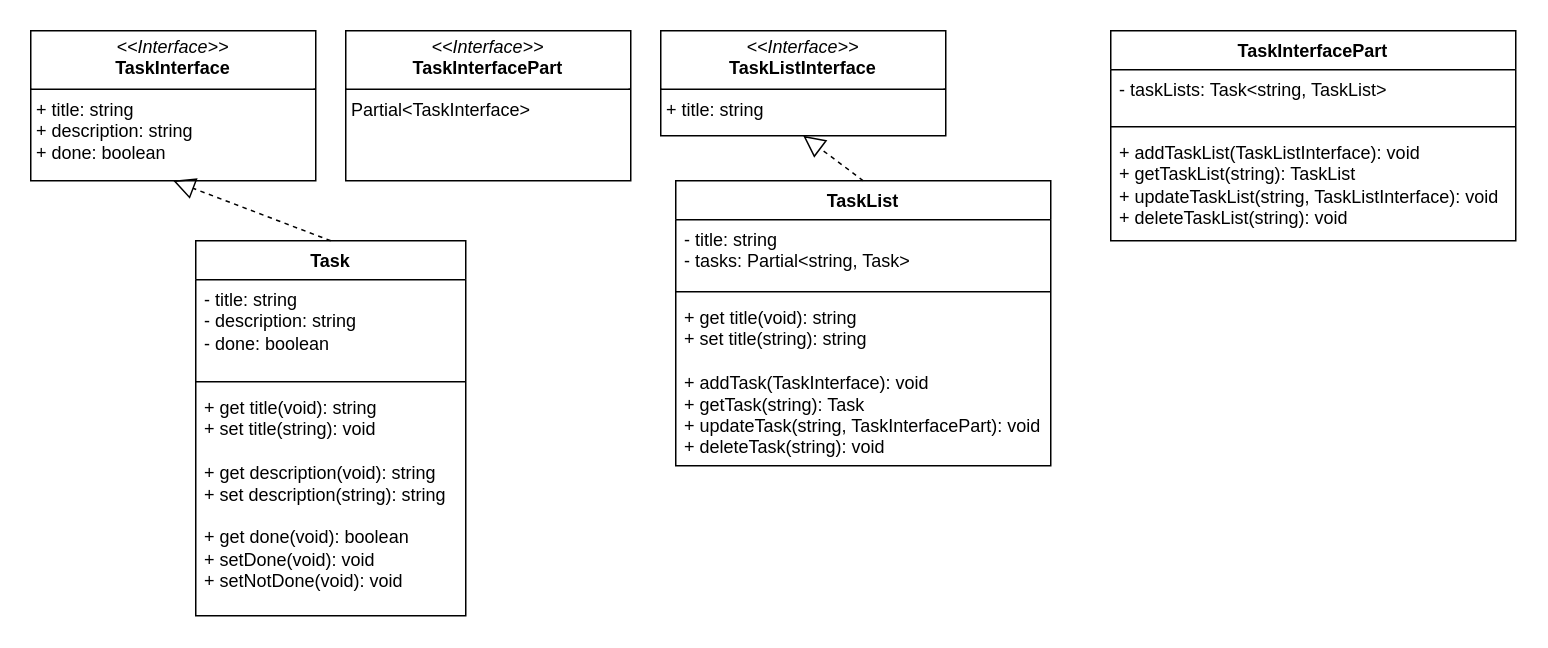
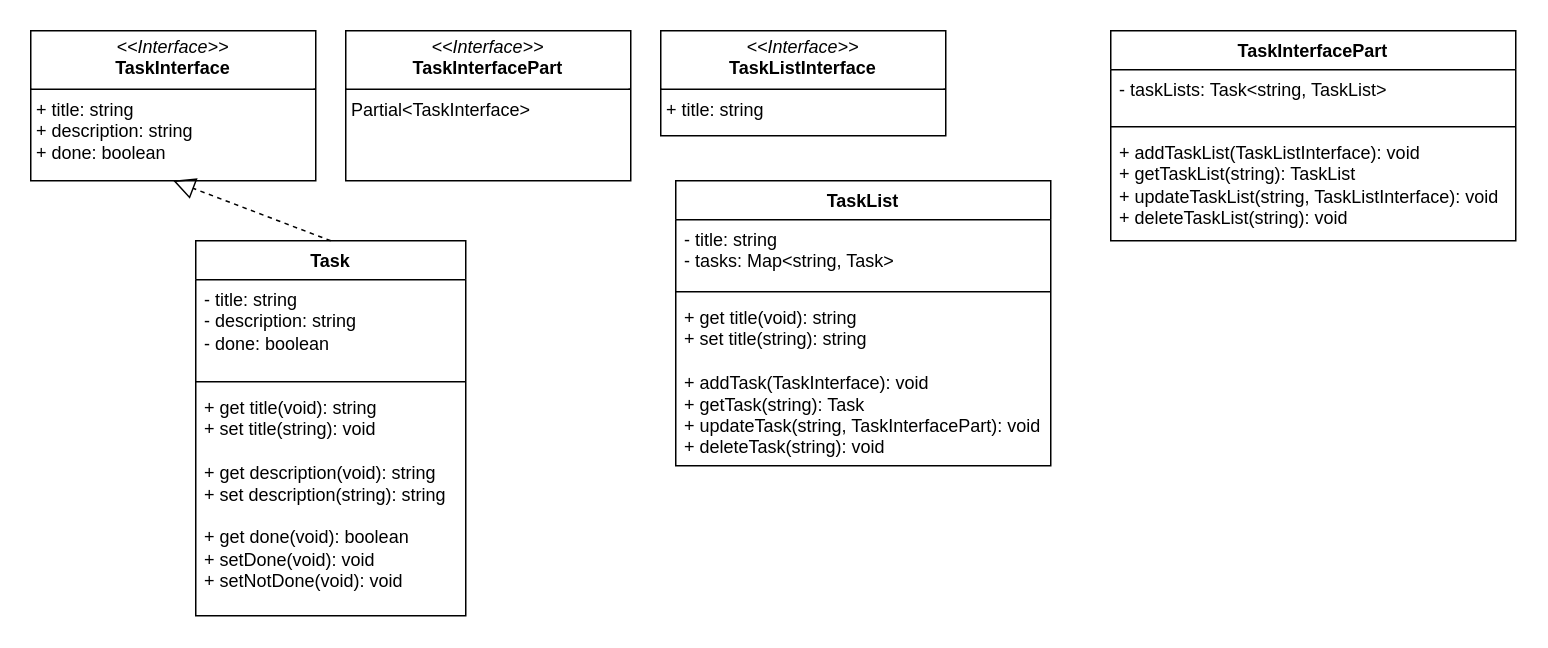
  <mxCell id="0" />
  <mxCell id="1" parent="0" />
  <mxCell id="2" value="&lt;p style=&quot;margin:0px;margin-top:4px;text-align:center;&quot;&gt;&lt;i&gt;&amp;lt;&amp;lt;Interface&amp;gt;&amp;gt;&lt;/i&gt;&lt;br&gt;&lt;b&gt;TaskInterface&lt;/b&gt;&lt;/p&gt;&lt;hr size=&quot;1&quot; style=&quot;border-style:solid;&quot;&gt;&lt;p style=&quot;margin:0px;margin-left:4px;&quot;&gt;+ title: string&lt;br&gt;+ description: string&lt;/p&gt;&lt;p style=&quot;margin:0px;margin-left:4px;&quot;&gt;+ done: boolean&lt;/p&gt;" style="verticalAlign=top;align=left;overflow=fill;html=1;whiteSpace=wrap;" vertex="1" parent="1"><mxGeometry x="20" y="20" width="190" height="100" as="geometry" /></mxCell>
  <mxCell id="3" value="Task" style="swimlane;fontStyle=1;align=center;verticalAlign=top;childLayout=stackLayout;horizontal=1;startSize=26;horizontalStack=0;resizeParent=1;resizeParentMax=0;resizeLast=0;collapsible=1;marginBottom=0;whiteSpace=wrap;html=1;" vertex="1" parent="1"><mxGeometry x="130" y="160" width="180" height="250" as="geometry" /></mxCell>
  <mxCell id="4" value="- title: string&lt;div&gt;- description: string&lt;/div&gt;&lt;div&gt;- done: boolean&lt;/div&gt;" style="text;strokeColor=none;fillColor=none;align=left;verticalAlign=top;spacingLeft=4;spacingRight=4;overflow=hidden;rotatable=0;points=[[0,0.5],[1,0.5]];portConstraint=eastwest;whiteSpace=wrap;html=1;" vertex="1" parent="3"><mxGeometry y="26" width="180" height="64" as="geometry" /></mxCell>
  <mxCell id="5" value="" style="line;strokeWidth=1;fillColor=none;align=left;verticalAlign=middle;spacingTop=-1;spacingLeft=3;spacingRight=3;rotatable=0;labelPosition=right;points=[];portConstraint=eastwest;strokeColor=inherit;" vertex="1" parent="3"><mxGeometry y="90" width="180" height="8" as="geometry" /></mxCell>
  <mxCell id="6" value="+ get title(void): string&lt;div&gt;+ set title(string): void&lt;/div&gt;&lt;div&gt;&lt;br&gt;&lt;/div&gt;&lt;div&gt;+ get description(void): string&lt;/div&gt;&lt;div&gt;+ set description(string): string&lt;/div&gt;&lt;div&gt;&lt;br&gt;&lt;/div&gt;&lt;div&gt;+ get done(void): boolean&lt;/div&gt;&lt;div&gt;+ setDone(void): void&lt;/div&gt;&lt;div&gt;+ setNotDone(void): void&lt;/div&gt;" style="text;strokeColor=none;fillColor=none;align=left;verticalAlign=top;spacingLeft=4;spacingRight=4;overflow=hidden;rotatable=0;points=[[0,0.5],[1,0.5]];portConstraint=eastwest;whiteSpace=wrap;html=1;" vertex="1" parent="3"><mxGeometry y="98" width="180" height="152" as="geometry" /></mxCell>
  <mxCell id="7" value="" style="endArrow=block;dashed=1;endFill=0;endSize=12;html=1;rounded=0;exitX=0.5;exitY=0;exitDx=0;exitDy=0;entryX=0.5;entryY=1;entryDx=0;entryDy=0;" edge="1" parent="1" source="3" target="2"><mxGeometry width="160" relative="1" as="geometry"><mxPoint x="114.5" y="120" as="sourcePoint" /><mxPoint x="160" y="130" as="targetPoint" /></mxGeometry></mxCell>
  <mxCell id="8" value="&lt;p style=&quot;margin:0px;margin-top:4px;text-align:center;&quot;&gt;&lt;i&gt;&amp;lt;&amp;lt;Interface&amp;gt;&amp;gt;&lt;/i&gt;&lt;br&gt;&lt;b&gt;TaskListInterface&lt;/b&gt;&lt;/p&gt;&lt;hr size=&quot;1&quot; style=&quot;border-style:solid;&quot;&gt;&lt;p style=&quot;margin:0px;margin-left:4px;&quot;&gt;+ title: string&lt;/p&gt;" style="verticalAlign=top;align=left;overflow=fill;html=1;whiteSpace=wrap;" vertex="1" parent="1"><mxGeometry x="440" y="20" width="190" height="70" as="geometry" /></mxCell>
  <mxCell id="9" value="TaskList" style="swimlane;fontStyle=1;align=center;verticalAlign=top;childLayout=stackLayout;horizontal=1;startSize=26;horizontalStack=0;resizeParent=1;resizeParentMax=0;resizeLast=0;collapsible=1;marginBottom=0;whiteSpace=wrap;html=1;" vertex="1" parent="1"><mxGeometry x="450" y="120" width="250" height="190" as="geometry" /></mxCell>
- <mxCell id="10" value="- title: string&lt;div&gt;- tasks: Partial&amp;lt;string, Task&amp;gt;&lt;/div&gt;" style="text;strokeColor=none;fillColor=none;align=left;verticalAlign=top;spacingLeft=4;spacingRight=4;overflow=hidden;rotatable=0;points=[[0,0.5],[1,0.5]];portConstraint=eastwest;whiteSpace=wrap;html=1;" vertex="1" parent="9"><mxGeometry y="26" width="250" height="44" as="geometry" /></mxCell>
+ <mxCell id="10" value="- title: string&lt;div&gt;- tasks: Map&amp;lt;string, Task&amp;gt;&lt;/div&gt;" style="text;strokeColor=none;fillColor=none;align=left;verticalAlign=top;spacingLeft=4;spacingRight=4;overflow=hidden;rotatable=0;points=[[0,0.5],[1,0.5]];portConstraint=eastwest;whiteSpace=wrap;html=1;" vertex="1" parent="9"><mxGeometry y="26" width="250" height="44" as="geometry" /></mxCell>
  <mxCell id="11" value="" style="line;strokeWidth=1;fillColor=none;align=left;verticalAlign=middle;spacingTop=-1;spacingLeft=3;spacingRight=3;rotatable=0;labelPosition=right;points=[];portConstraint=eastwest;strokeColor=inherit;" vertex="1" parent="9"><mxGeometry y="70" width="250" height="8" as="geometry" /></mxCell>
  <mxCell id="12" value="+ get title(void): string&lt;div&gt;+ set title(string): string&lt;/div&gt;&lt;div&gt;&lt;br&gt;&lt;/div&gt;&lt;div&gt;+ addTask(TaskInterface): void&lt;/div&gt;&lt;div&gt;+ getTask(string): Task&lt;/div&gt;&lt;div&gt;+ updateTask(string, TaskInterfacePart): void&lt;/div&gt;&lt;div&gt;+ deleteTask(string): void&lt;/div&gt;" style="text;strokeColor=none;fillColor=none;align=left;verticalAlign=top;spacingLeft=4;spacingRight=4;overflow=hidden;rotatable=0;points=[[0,0.5],[1,0.5]];portConstraint=eastwest;whiteSpace=wrap;html=1;" vertex="1" parent="9"><mxGeometry y="78" width="250" height="112" as="geometry" /></mxCell>
- <mxCell id="13" value="" style="endArrow=block;dashed=1;endFill=0;endSize=12;html=1;rounded=0;exitX=0.5;exitY=0;exitDx=0;exitDy=0;entryX=0.5;entryY=1;entryDx=0;entryDy=0;" edge="1" parent="1" source="9" target="8"><mxGeometry width="160" relative="1" as="geometry"><mxPoint x="505" y="290" as="sourcePoint" /><mxPoint x="505" y="250" as="targetPoint" /></mxGeometry></mxCell>
  <mxCell id="14" value="TaskInterfacePart" style="swimlane;fontStyle=1;align=center;verticalAlign=top;childLayout=stackLayout;horizontal=1;startSize=26;horizontalStack=0;resizeParent=1;resizeParentMax=0;resizeLast=0;collapsible=1;marginBottom=0;whiteSpace=wrap;html=1;" vertex="1" parent="1"><mxGeometry x="740" y="20" width="270" height="140" as="geometry" /></mxCell>
  <mxCell id="15" value="- taskLists: Task&amp;lt;string, TaskList&amp;gt;" style="text;strokeColor=none;fillColor=none;align=left;verticalAlign=top;spacingLeft=4;spacingRight=4;overflow=hidden;rotatable=0;points=[[0,0.5],[1,0.5]];portConstraint=eastwest;whiteSpace=wrap;html=1;" vertex="1" parent="14"><mxGeometry y="26" width="270" height="34" as="geometry" /></mxCell>
  <mxCell id="16" value="" style="line;strokeWidth=1;fillColor=none;align=left;verticalAlign=middle;spacingTop=-1;spacingLeft=3;spacingRight=3;rotatable=0;labelPosition=right;points=[];portConstraint=eastwest;strokeColor=inherit;" vertex="1" parent="14"><mxGeometry y="60" width="270" height="8" as="geometry" /></mxCell>
  <mxCell id="17" value="+ addTaskList(TaskListInterface): void&lt;div&gt;+ getTaskList(string): TaskList&lt;/div&gt;&lt;div&gt;+ updateTaskList(string, TaskListInterface): void&lt;/div&gt;&lt;div&gt;+ deleteTaskList(string): void&lt;/div&gt;" style="text;strokeColor=none;fillColor=none;align=left;verticalAlign=top;spacingLeft=4;spacingRight=4;overflow=hidden;rotatable=0;points=[[0,0.5],[1,0.5]];portConstraint=eastwest;whiteSpace=wrap;html=1;" vertex="1" parent="14"><mxGeometry y="68" width="270" height="72" as="geometry" /></mxCell>
  <mxCell id="18" value="&lt;p style=&quot;margin:0px;margin-top:4px;text-align:center;&quot;&gt;&lt;i&gt;&amp;lt;&amp;lt;Interface&amp;gt;&amp;gt;&lt;/i&gt;&lt;br&gt;&lt;b&gt;TaskInterfacePart&lt;/b&gt;&lt;/p&gt;&lt;hr size=&quot;1&quot; style=&quot;border-style:solid;&quot;&gt;&lt;p style=&quot;margin:0px;margin-left:4px;&quot;&gt;Partial&amp;lt;TaskInterface&amp;gt;&lt;/p&gt;" style="verticalAlign=top;align=left;overflow=fill;html=1;whiteSpace=wrap;" vertex="1" parent="1"><mxGeometry x="230" y="20" width="190" height="100" as="geometry" /></mxCell>
